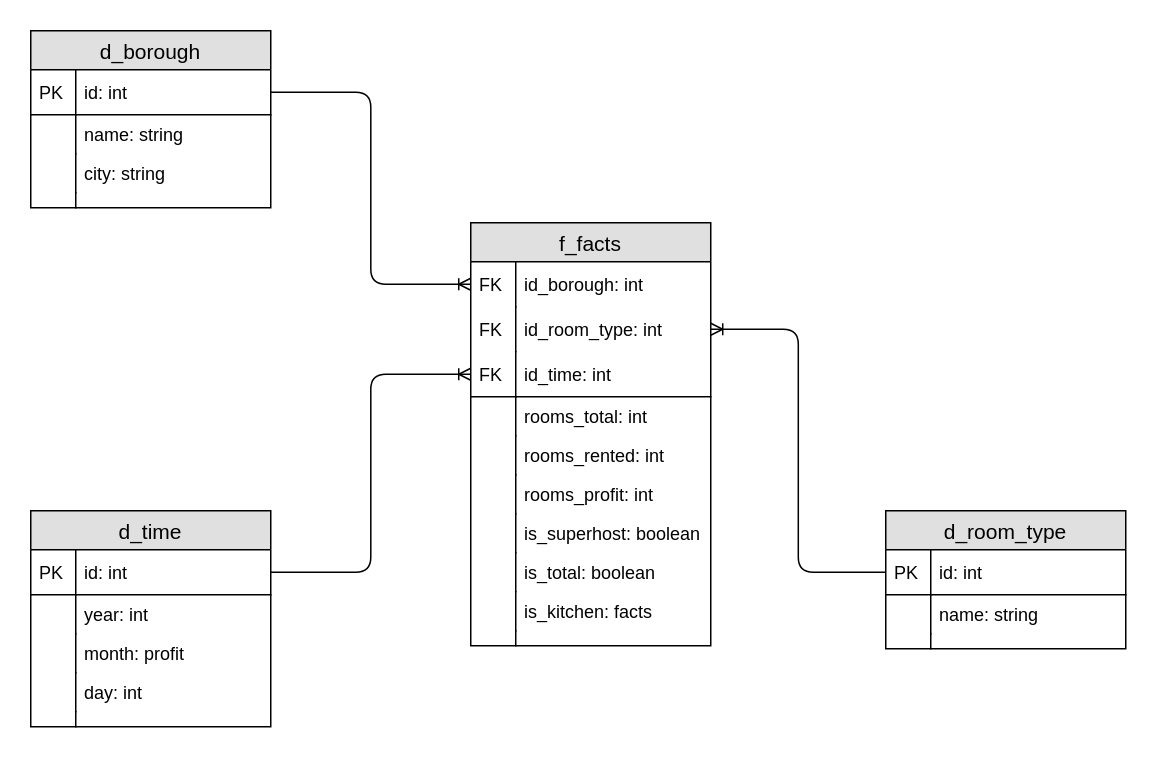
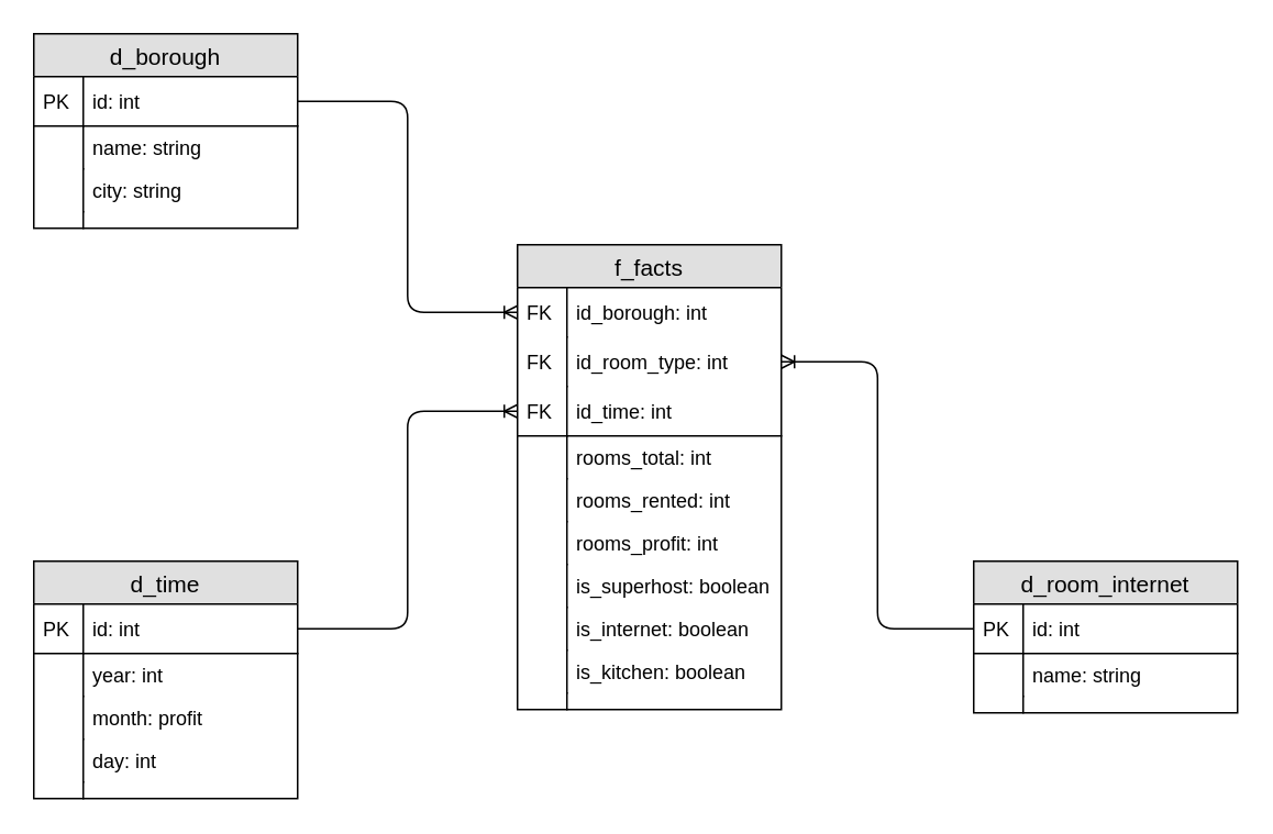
  <mxCell id="0" />
  <mxCell id="1" parent="0" />
  <mxCell id="2" value="d_borough" style="swimlane;fontStyle=0;childLayout=stackLayout;horizontal=1;startSize=26;fillColor=#e0e0e0;horizontalStack=0;resizeParent=1;resizeParentMax=0;resizeLast=0;collapsible=1;marginBottom=0;swimlaneFillColor=#ffffff;align=center;fontSize=14;" vertex="1" parent="1"><mxGeometry x="20" y="20" width="160" height="118" as="geometry" /></mxCell>
  <mxCell id="3" value="id: int" style="shape=partialRectangle;top=0;left=0;right=0;bottom=1;align=left;verticalAlign=middle;fillColor=none;spacingLeft=34;spacingRight=4;overflow=hidden;rotatable=0;points=[[0,0.5],[1,0.5]];portConstraint=eastwest;dropTarget=0;fontStyle=0;fontSize=12;" vertex="1" parent="2"><mxGeometry y="26" width="160" height="30" as="geometry" /></mxCell>
  <mxCell id="4" value="PK" style="shape=partialRectangle;top=0;left=0;bottom=0;fillColor=none;align=left;verticalAlign=middle;spacingLeft=4;spacingRight=4;overflow=hidden;rotatable=0;points=[];portConstraint=eastwest;part=1;fontSize=12;" vertex="1" connectable="0" parent="3"><mxGeometry width="30" height="30" as="geometry" /></mxCell>
  <mxCell id="5" value="name: string" style="shape=partialRectangle;top=0;left=0;right=0;bottom=0;align=left;verticalAlign=top;fillColor=none;spacingLeft=34;spacingRight=4;overflow=hidden;rotatable=0;points=[[0,0.5],[1,0.5]];portConstraint=eastwest;dropTarget=0;fontSize=12;" vertex="1" parent="2"><mxGeometry y="56" width="160" height="26" as="geometry" /></mxCell>
  <mxCell id="6" value="" style="shape=partialRectangle;top=0;left=0;bottom=0;fillColor=none;align=left;verticalAlign=top;spacingLeft=4;spacingRight=4;overflow=hidden;rotatable=0;points=[];portConstraint=eastwest;part=1;fontSize=12;" vertex="1" connectable="0" parent="5"><mxGeometry width="30" height="26" as="geometry" /></mxCell>
  <mxCell id="7" value="city: string" style="shape=partialRectangle;top=0;left=0;right=0;bottom=0;align=left;verticalAlign=top;fillColor=none;spacingLeft=34;spacingRight=4;overflow=hidden;rotatable=0;points=[[0,0.5],[1,0.5]];portConstraint=eastwest;dropTarget=0;fontSize=12;" vertex="1" parent="2"><mxGeometry y="82" width="160" height="26" as="geometry" /></mxCell>
  <mxCell id="8" value="" style="shape=partialRectangle;top=0;left=0;bottom=0;fillColor=none;align=left;verticalAlign=top;spacingLeft=4;spacingRight=4;overflow=hidden;rotatable=0;points=[];portConstraint=eastwest;part=1;fontSize=12;" vertex="1" connectable="0" parent="7"><mxGeometry width="30" height="26" as="geometry" /></mxCell>
  <mxCell id="9" value="" style="shape=partialRectangle;top=0;left=0;right=0;bottom=0;align=left;verticalAlign=top;fillColor=none;spacingLeft=34;spacingRight=4;overflow=hidden;rotatable=0;points=[[0,0.5],[1,0.5]];portConstraint=eastwest;dropTarget=0;fontSize=12;" vertex="1" parent="2"><mxGeometry y="108" width="160" height="10" as="geometry" /></mxCell>
  <mxCell id="10" value="" style="shape=partialRectangle;top=0;left=0;bottom=0;fillColor=none;align=left;verticalAlign=top;spacingLeft=4;spacingRight=4;overflow=hidden;rotatable=0;points=[];portConstraint=eastwest;part=1;fontSize=12;" vertex="1" connectable="0" parent="9"><mxGeometry width="30" height="10" as="geometry" /></mxCell>
  <mxCell id="11" value="d_time" style="swimlane;fontStyle=0;childLayout=stackLayout;horizontal=1;startSize=26;fillColor=#e0e0e0;horizontalStack=0;resizeParent=1;resizeParentMax=0;resizeLast=0;collapsible=1;marginBottom=0;swimlaneFillColor=#ffffff;align=center;fontSize=14;" vertex="1" parent="1"><mxGeometry x="20" y="340" width="160" height="144" as="geometry" /></mxCell>
  <mxCell id="12" value="id: int" style="shape=partialRectangle;top=0;left=0;right=0;bottom=1;align=left;verticalAlign=middle;fillColor=none;spacingLeft=34;spacingRight=4;overflow=hidden;rotatable=0;points=[[0,0.5],[1,0.5]];portConstraint=eastwest;dropTarget=0;fontStyle=0;fontSize=12;" vertex="1" parent="11"><mxGeometry y="26" width="160" height="30" as="geometry" /></mxCell>
  <mxCell id="13" value="PK" style="shape=partialRectangle;top=0;left=0;bottom=0;fillColor=none;align=left;verticalAlign=middle;spacingLeft=4;spacingRight=4;overflow=hidden;rotatable=0;points=[];portConstraint=eastwest;part=1;fontSize=12;" vertex="1" connectable="0" parent="12"><mxGeometry width="30" height="30" as="geometry" /></mxCell>
  <mxCell id="14" value="year: int" style="shape=partialRectangle;top=0;left=0;right=0;bottom=0;align=left;verticalAlign=top;fillColor=none;spacingLeft=34;spacingRight=4;overflow=hidden;rotatable=0;points=[[0,0.5],[1,0.5]];portConstraint=eastwest;dropTarget=0;fontSize=12;" vertex="1" parent="11"><mxGeometry y="56" width="160" height="26" as="geometry" /></mxCell>
  <mxCell id="15" value="" style="shape=partialRectangle;top=0;left=0;bottom=0;fillColor=none;align=left;verticalAlign=top;spacingLeft=4;spacingRight=4;overflow=hidden;rotatable=0;points=[];portConstraint=eastwest;part=1;fontSize=12;" vertex="1" connectable="0" parent="14"><mxGeometry width="30" height="26" as="geometry" /></mxCell>
  <mxCell id="16" value="month: profit" style="shape=partialRectangle;top=0;left=0;right=0;bottom=0;align=left;verticalAlign=top;fillColor=none;spacingLeft=34;spacingRight=4;overflow=hidden;rotatable=0;points=[[0,0.5],[1,0.5]];portConstraint=eastwest;dropTarget=0;fontSize=12;" vertex="1" parent="11"><mxGeometry y="82" width="160" height="26" as="geometry" /></mxCell>
  <mxCell id="17" value="" style="shape=partialRectangle;top=0;left=0;bottom=0;fillColor=none;align=left;verticalAlign=top;spacingLeft=4;spacingRight=4;overflow=hidden;rotatable=0;points=[];portConstraint=eastwest;part=1;fontSize=12;" vertex="1" connectable="0" parent="16"><mxGeometry width="30" height="26" as="geometry" /></mxCell>
  <mxCell id="18" value="day: int" style="shape=partialRectangle;top=0;left=0;right=0;bottom=0;align=left;verticalAlign=top;fillColor=none;spacingLeft=34;spacingRight=4;overflow=hidden;rotatable=0;points=[[0,0.5],[1,0.5]];portConstraint=eastwest;dropTarget=0;fontSize=12;" vertex="1" parent="11"><mxGeometry y="108" width="160" height="26" as="geometry" /></mxCell>
  <mxCell id="19" value="" style="shape=partialRectangle;top=0;left=0;bottom=0;fillColor=none;align=left;verticalAlign=top;spacingLeft=4;spacingRight=4;overflow=hidden;rotatable=0;points=[];portConstraint=eastwest;part=1;fontSize=12;" vertex="1" connectable="0" parent="18"><mxGeometry width="30" height="26" as="geometry" /></mxCell>
  <mxCell id="20" value="" style="shape=partialRectangle;top=0;left=0;right=0;bottom=0;align=left;verticalAlign=top;fillColor=none;spacingLeft=34;spacingRight=4;overflow=hidden;rotatable=0;points=[[0,0.5],[1,0.5]];portConstraint=eastwest;dropTarget=0;fontSize=12;" vertex="1" parent="11"><mxGeometry y="134" width="160" height="10" as="geometry" /></mxCell>
  <mxCell id="21" value="" style="shape=partialRectangle;top=0;left=0;bottom=0;fillColor=none;align=left;verticalAlign=top;spacingLeft=4;spacingRight=4;overflow=hidden;rotatable=0;points=[];portConstraint=eastwest;part=1;fontSize=12;" vertex="1" connectable="0" parent="20"><mxGeometry width="30" height="10" as="geometry" /></mxCell>
- <mxCell id="22" value="d_room_type" style="swimlane;fontStyle=0;childLayout=stackLayout;horizontal=1;startSize=26;fillColor=#e0e0e0;horizontalStack=0;resizeParent=1;resizeParentMax=0;resizeLast=0;collapsible=1;marginBottom=0;swimlaneFillColor=#ffffff;align=center;fontSize=14;" vertex="1" parent="1"><mxGeometry x="590" y="340" width="160" height="92" as="geometry" /></mxCell>
+ <mxCell id="22" value="d_room_internet" style="swimlane;fontStyle=0;childLayout=stackLayout;horizontal=1;startSize=26;fillColor=#e0e0e0;horizontalStack=0;resizeParent=1;resizeParentMax=0;resizeLast=0;collapsible=1;marginBottom=0;swimlaneFillColor=#ffffff;align=center;fontSize=14;" vertex="1" parent="1"><mxGeometry x="590" y="340" width="160" height="92" as="geometry" /></mxCell>
  <mxCell id="23" value="id: int" style="shape=partialRectangle;top=0;left=0;right=0;bottom=1;align=left;verticalAlign=middle;fillColor=none;spacingLeft=34;spacingRight=4;overflow=hidden;rotatable=0;points=[[0,0.5],[1,0.5]];portConstraint=eastwest;dropTarget=0;fontStyle=0;fontSize=12;" vertex="1" parent="22"><mxGeometry y="26" width="160" height="30" as="geometry" /></mxCell>
  <mxCell id="24" value="PK" style="shape=partialRectangle;top=0;left=0;bottom=0;fillColor=none;align=left;verticalAlign=middle;spacingLeft=4;spacingRight=4;overflow=hidden;rotatable=0;points=[];portConstraint=eastwest;part=1;fontSize=12;" vertex="1" connectable="0" parent="23"><mxGeometry width="30" height="30" as="geometry" /></mxCell>
  <mxCell id="25" value="name: string" style="shape=partialRectangle;top=0;left=0;right=0;bottom=0;align=left;verticalAlign=top;fillColor=none;spacingLeft=34;spacingRight=4;overflow=hidden;rotatable=0;points=[[0,0.5],[1,0.5]];portConstraint=eastwest;dropTarget=0;fontSize=12;" vertex="1" parent="22"><mxGeometry y="56" width="160" height="26" as="geometry" /></mxCell>
  <mxCell id="26" value="" style="shape=partialRectangle;top=0;left=0;bottom=0;fillColor=none;align=left;verticalAlign=top;spacingLeft=4;spacingRight=4;overflow=hidden;rotatable=0;points=[];portConstraint=eastwest;part=1;fontSize=12;" vertex="1" connectable="0" parent="25"><mxGeometry width="30" height="26" as="geometry" /></mxCell>
  <mxCell id="27" value="" style="shape=partialRectangle;top=0;left=0;right=0;bottom=0;align=left;verticalAlign=top;fillColor=none;spacingLeft=34;spacingRight=4;overflow=hidden;rotatable=0;points=[[0,0.5],[1,0.5]];portConstraint=eastwest;dropTarget=0;fontSize=12;" vertex="1" parent="22"><mxGeometry y="82" width="160" height="10" as="geometry" /></mxCell>
  <mxCell id="28" value="" style="shape=partialRectangle;top=0;left=0;bottom=0;fillColor=none;align=left;verticalAlign=top;spacingLeft=4;spacingRight=4;overflow=hidden;rotatable=0;points=[];portConstraint=eastwest;part=1;fontSize=12;" vertex="1" connectable="0" parent="27"><mxGeometry width="30" height="10" as="geometry" /></mxCell>
  <mxCell id="29" value="f_facts" style="swimlane;fontStyle=0;childLayout=stackLayout;horizontal=1;startSize=26;fillColor=#e0e0e0;horizontalStack=0;resizeParent=1;resizeParentMax=0;resizeLast=0;collapsible=1;marginBottom=0;swimlaneFillColor=#ffffff;align=center;fontSize=14;" vertex="1" parent="1"><mxGeometry x="313.33" y="148" width="160" height="282" as="geometry" /></mxCell>
  <mxCell id="30" value="id_borough: int" style="shape=partialRectangle;top=0;left=0;right=0;bottom=1;align=left;verticalAlign=middle;fillColor=none;spacingLeft=34;spacingRight=4;overflow=hidden;rotatable=0;points=[[0,0.5],[1,0.5]];portConstraint=eastwest;dropTarget=0;fontStyle=0;fontSize=12;strokeColor=none;" vertex="1" parent="29"><mxGeometry y="26" width="160" height="30" as="geometry" /></mxCell>
  <mxCell id="31" value="FK" style="shape=partialRectangle;top=0;left=0;bottom=0;fillColor=none;align=left;verticalAlign=middle;spacingLeft=4;spacingRight=4;overflow=hidden;rotatable=0;points=[];portConstraint=eastwest;part=1;fontSize=12;" vertex="1" connectable="0" parent="30"><mxGeometry width="30" height="30" as="geometry" /></mxCell>
  <mxCell id="32" value="id_room_type: int" style="shape=partialRectangle;top=0;left=0;right=0;bottom=1;align=left;verticalAlign=middle;fillColor=none;spacingLeft=34;spacingRight=4;overflow=hidden;rotatable=0;points=[[0,0.5],[1,0.5]];portConstraint=eastwest;dropTarget=0;fontStyle=0;fontSize=12;strokeColor=none;" vertex="1" parent="29"><mxGeometry y="56" width="160" height="30" as="geometry" /></mxCell>
  <mxCell id="33" value="FK" style="shape=partialRectangle;top=0;left=0;bottom=0;fillColor=none;align=left;verticalAlign=middle;spacingLeft=4;spacingRight=4;overflow=hidden;rotatable=0;points=[];portConstraint=eastwest;part=1;fontSize=12;" vertex="1" connectable="0" parent="32"><mxGeometry width="30" height="30" as="geometry" /></mxCell>
  <mxCell id="34" value="id_time: int" style="shape=partialRectangle;top=0;left=0;right=0;bottom=1;align=left;verticalAlign=middle;fillColor=none;spacingLeft=34;spacingRight=4;overflow=hidden;rotatable=0;points=[[0,0.5],[1,0.5]];portConstraint=eastwest;dropTarget=0;fontStyle=0;fontSize=12;strokeColor=#000000;" vertex="1" parent="29"><mxGeometry y="86" width="160" height="30" as="geometry" /></mxCell>
  <mxCell id="35" value="FK" style="shape=partialRectangle;top=0;left=0;bottom=0;fillColor=none;align=left;verticalAlign=middle;spacingLeft=4;spacingRight=4;overflow=hidden;rotatable=0;points=[];portConstraint=eastwest;part=1;fontSize=12;" vertex="1" connectable="0" parent="34"><mxGeometry width="30" height="30" as="geometry" /></mxCell>
  <mxCell id="36" value="rooms_total: int" style="shape=partialRectangle;top=0;left=0;right=0;bottom=0;align=left;verticalAlign=top;fillColor=none;spacingLeft=34;spacingRight=4;overflow=hidden;rotatable=0;points=[[0,0.5],[1,0.5]];portConstraint=eastwest;dropTarget=0;fontSize=12;" vertex="1" parent="29"><mxGeometry y="116" width="160" height="26" as="geometry" /></mxCell>
  <mxCell id="37" value="" style="shape=partialRectangle;top=0;left=0;bottom=0;fillColor=none;align=left;verticalAlign=top;spacingLeft=4;spacingRight=4;overflow=hidden;rotatable=0;points=[];portConstraint=eastwest;part=1;fontSize=12;" vertex="1" connectable="0" parent="36"><mxGeometry width="30" height="26" as="geometry" /></mxCell>
  <mxCell id="38" value="rooms_rented: int" style="shape=partialRectangle;top=0;left=0;right=0;bottom=0;align=left;verticalAlign=top;fillColor=none;spacingLeft=34;spacingRight=4;overflow=hidden;rotatable=0;points=[[0,0.5],[1,0.5]];portConstraint=eastwest;dropTarget=0;fontSize=12;" vertex="1" parent="29"><mxGeometry y="142" width="160" height="26" as="geometry" /></mxCell>
  <mxCell id="39" value="" style="shape=partialRectangle;top=0;left=0;bottom=0;fillColor=none;align=left;verticalAlign=top;spacingLeft=4;spacingRight=4;overflow=hidden;rotatable=0;points=[];portConstraint=eastwest;part=1;fontSize=12;" vertex="1" connectable="0" parent="38"><mxGeometry width="30" height="26" as="geometry" /></mxCell>
  <mxCell id="40" value="rooms_profit: int" style="shape=partialRectangle;top=0;left=0;right=0;bottom=0;align=left;verticalAlign=top;fillColor=none;spacingLeft=34;spacingRight=4;overflow=hidden;rotatable=0;points=[[0,0.5],[1,0.5]];portConstraint=eastwest;dropTarget=0;fontSize=12;" vertex="1" parent="29"><mxGeometry y="168" width="160" height="26" as="geometry" /></mxCell>
  <mxCell id="41" value="" style="shape=partialRectangle;top=0;left=0;bottom=0;fillColor=none;align=left;verticalAlign=top;spacingLeft=4;spacingRight=4;overflow=hidden;rotatable=0;points=[];portConstraint=eastwest;part=1;fontSize=12;" vertex="1" connectable="0" parent="40"><mxGeometry width="30" height="26" as="geometry" /></mxCell>
  <mxCell id="42" value="is_superhost: boolean" style="shape=partialRectangle;top=0;left=0;right=0;bottom=0;align=left;verticalAlign=top;fillColor=none;spacingLeft=34;spacingRight=4;overflow=hidden;rotatable=0;points=[[0,0.5],[1,0.5]];portConstraint=eastwest;dropTarget=0;fontSize=12;" vertex="1" parent="29"><mxGeometry y="194" width="160" height="26" as="geometry" /></mxCell>
  <mxCell id="43" value="" style="shape=partialRectangle;top=0;left=0;bottom=0;fillColor=none;align=left;verticalAlign=top;spacingLeft=4;spacingRight=4;overflow=hidden;rotatable=0;points=[];portConstraint=eastwest;part=1;fontSize=12;" vertex="1" connectable="0" parent="42"><mxGeometry width="30" height="26" as="geometry" /></mxCell>
- <mxCell id="44" value="is_total: boolean" style="shape=partialRectangle;top=0;left=0;right=0;bottom=0;align=left;verticalAlign=top;fillColor=none;spacingLeft=34;spacingRight=4;overflow=hidden;rotatable=0;points=[[0,0.5],[1,0.5]];portConstraint=eastwest;dropTarget=0;fontSize=12;" vertex="1" parent="29"><mxGeometry y="220" width="160" height="26" as="geometry" /></mxCell>
+ <mxCell id="44" value="is_internet: boolean" style="shape=partialRectangle;top=0;left=0;right=0;bottom=0;align=left;verticalAlign=top;fillColor=none;spacingLeft=34;spacingRight=4;overflow=hidden;rotatable=0;points=[[0,0.5],[1,0.5]];portConstraint=eastwest;dropTarget=0;fontSize=12;" vertex="1" parent="29"><mxGeometry y="220" width="160" height="26" as="geometry" /></mxCell>
  <mxCell id="45" value="" style="shape=partialRectangle;top=0;left=0;bottom=0;fillColor=none;align=left;verticalAlign=top;spacingLeft=4;spacingRight=4;overflow=hidden;rotatable=0;points=[];portConstraint=eastwest;part=1;fontSize=12;" vertex="1" connectable="0" parent="44"><mxGeometry width="30" height="26" as="geometry" /></mxCell>
- <mxCell id="46" value="is_kitchen: facts" style="shape=partialRectangle;top=0;left=0;right=0;bottom=0;align=left;verticalAlign=top;fillColor=none;spacingLeft=34;spacingRight=4;overflow=hidden;rotatable=0;points=[[0,0.5],[1,0.5]];portConstraint=eastwest;dropTarget=0;fontSize=12;" vertex="1" parent="29"><mxGeometry y="246" width="160" height="26" as="geometry" /></mxCell>
+ <mxCell id="46" value="is_kitchen: boolean" style="shape=partialRectangle;top=0;left=0;right=0;bottom=0;align=left;verticalAlign=top;fillColor=none;spacingLeft=34;spacingRight=4;overflow=hidden;rotatable=0;points=[[0,0.5],[1,0.5]];portConstraint=eastwest;dropTarget=0;fontSize=12;" vertex="1" parent="29"><mxGeometry y="246" width="160" height="26" as="geometry" /></mxCell>
  <mxCell id="47" value="" style="shape=partialRectangle;top=0;left=0;bottom=0;fillColor=none;align=left;verticalAlign=top;spacingLeft=4;spacingRight=4;overflow=hidden;rotatable=0;points=[];portConstraint=eastwest;part=1;fontSize=12;" vertex="1" connectable="0" parent="46"><mxGeometry width="30" height="26" as="geometry" /></mxCell>
  <mxCell id="48" value="" style="shape=partialRectangle;top=0;left=0;right=0;bottom=0;align=left;verticalAlign=top;fillColor=none;spacingLeft=34;spacingRight=4;overflow=hidden;rotatable=0;points=[[0,0.5],[1,0.5]];portConstraint=eastwest;dropTarget=0;fontSize=12;" vertex="1" parent="29"><mxGeometry y="272" width="160" height="10" as="geometry" /></mxCell>
  <mxCell id="49" value="" style="shape=partialRectangle;top=0;left=0;bottom=0;fillColor=none;align=left;verticalAlign=top;spacingLeft=4;spacingRight=4;overflow=hidden;rotatable=0;points=[];portConstraint=eastwest;part=1;fontSize=12;" vertex="1" connectable="0" parent="48"><mxGeometry width="30" height="10" as="geometry" /></mxCell>
  <mxCell id="50" value="" style="edgeStyle=orthogonalEdgeStyle;fontSize=12;html=1;endArrow=ERoneToMany;exitX=1;exitY=0.5;exitDx=0;exitDy=0;entryX=0;entryY=0.5;entryDx=0;entryDy=0;" edge="1" parent="1" source="12" target="34"><mxGeometry width="100" height="100" relative="1" as="geometry"><mxPoint x="20" y="610" as="sourcePoint" /><mxPoint x="120" y="510" as="targetPoint" /></mxGeometry></mxCell>
  <mxCell id="51" value="" style="fontSize=12;html=1;endArrow=ERoneToMany;exitX=0;exitY=0.5;exitDx=0;exitDy=0;entryX=1;entryY=0.5;entryDx=0;entryDy=0;edgeStyle=orthogonalEdgeStyle;" edge="1" parent="1" source="23" target="32"><mxGeometry width="100" height="100" relative="1" as="geometry"><mxPoint x="590" y="280" as="sourcePoint" /><mxPoint x="520" y="320" as="targetPoint" /></mxGeometry></mxCell>
  <mxCell id="52" value="" style="edgeStyle=orthogonalEdgeStyle;fontSize=12;html=1;endArrow=ERoneToMany;entryX=0;entryY=0.5;entryDx=0;entryDy=0;" edge="1" parent="1" source="3" target="30"><mxGeometry width="100" height="100" relative="1" as="geometry"><mxPoint x="20" y="610" as="sourcePoint" /><mxPoint x="120" y="510" as="targetPoint" /></mxGeometry></mxCell>
